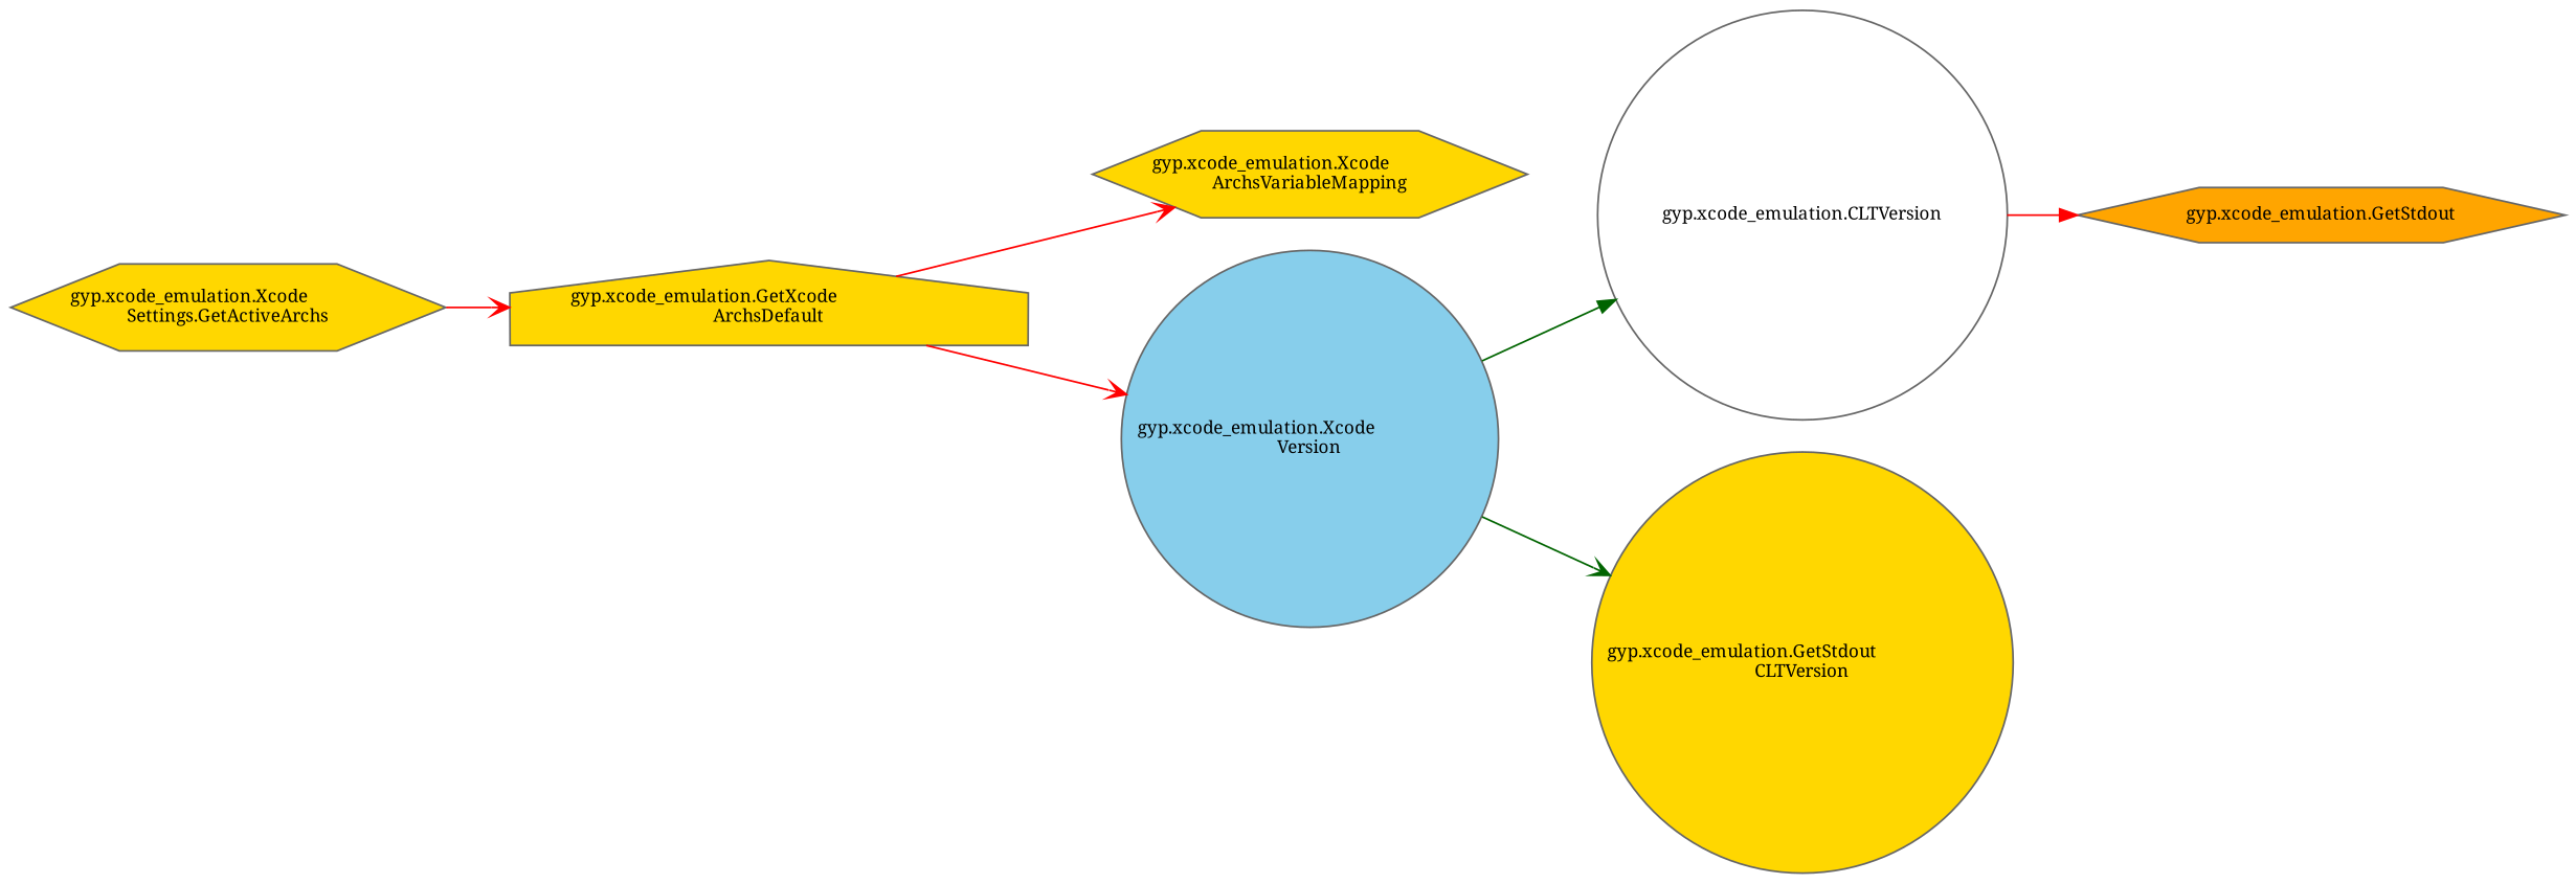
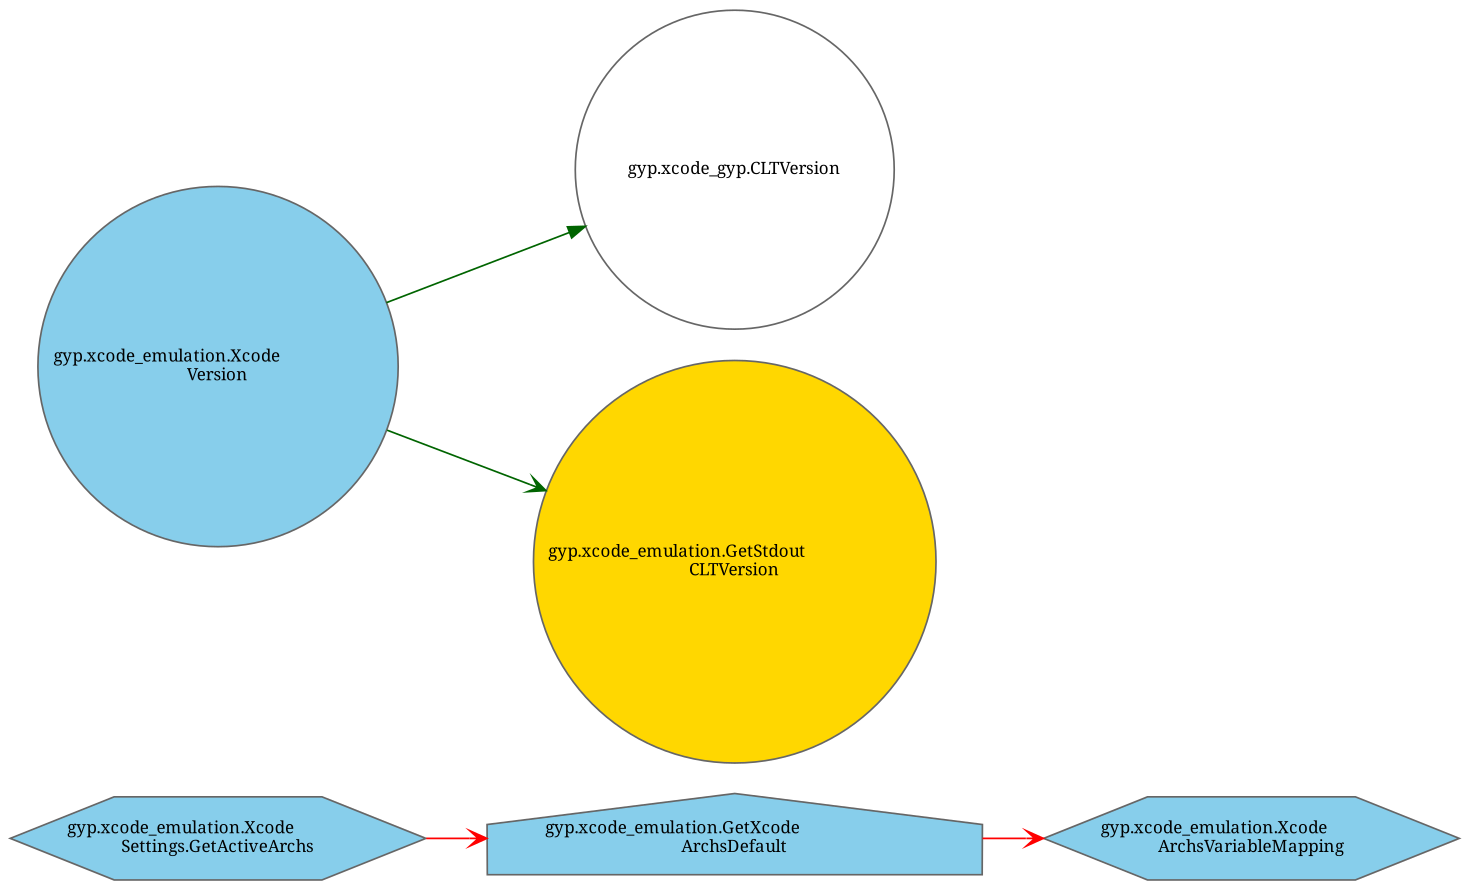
  digraph {
    fontname="Noto Serif"
    rankdir=LR
    node [color=grey40 fillcolor=skyblue fontname="Noto Serif" fontsize=10 shape=hexagon style=filled]
    edge [arrowhead=vee color=red fontname="Noto Serif" fontsize=10 labelfontname=Helvetica labelfontsize=10 style=solid]
-   n1 [color=gray40 fillcolor=gold fontcolor=black height=0.2 label="gyp.xcode_emulation.Xcode\lSettings.GetActiveArchs" width=0.4]
-   n2 [fillcolor=gold height=0.2 label="gyp.xcode_emulation.GetXcode\lArchsDefault" shape=house width=0.4]
-   n3 [fillcolor=gold height=0.2 label="gyp.xcode_emulation.Xcode\lArchsVariableMapping" width=0.4]
+   n1 [color=gray40 fontcolor=black height=0.2 label="gyp.xcode_emulation.Xcode\lSettings.GetActiveArchs" width=0.4]
+   n2 [height=0.2 label="gyp.xcode_emulation.GetXcode\lArchsDefault" shape=house width=0.4]
+   n3 [height=0.2 label="gyp.xcode_emulation.Xcode\lArchsVariableMapping" width=0.4]
    n4 [height=0.2 label="gyp.xcode_emulation.Xcode\lVersion" shape=circle width=0.4]
-   n5 [fillcolor=white height=0.2 label="gyp.xcode_emulation.CLTVersion" shape=circle width=0.4]
+   n5 [fillcolor=white height=0.2 label="gyp.xcode_gyp.CLTVersion" shape=circle width=0.4]
    n6 [fillcolor=gold height=0.2 label="gyp.xcode_emulation.GetStdout\lCLTVersion" shape=circle width=0.4]
-   n7 [fillcolor=orange height=0.2 label="gyp.xcode_emulation.GetStdout" width=0.4]
    n1 -> n2
    n2 -> n3
-   n2 -> n4
    n4 -> n5 [arrowhead=normal color=darkgreen]
    n4 -> n6 [color=darkgreen]
-   n5 -> n7 [arrowhead=normal]
  }
